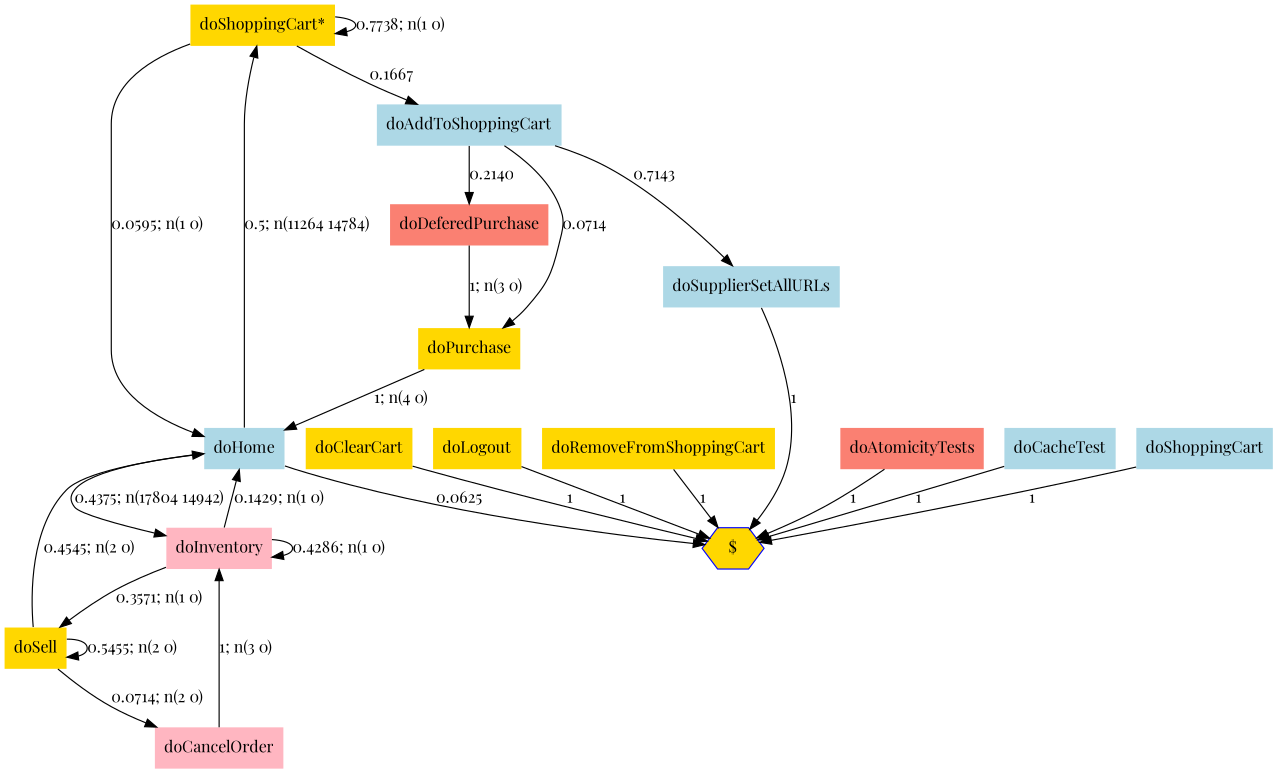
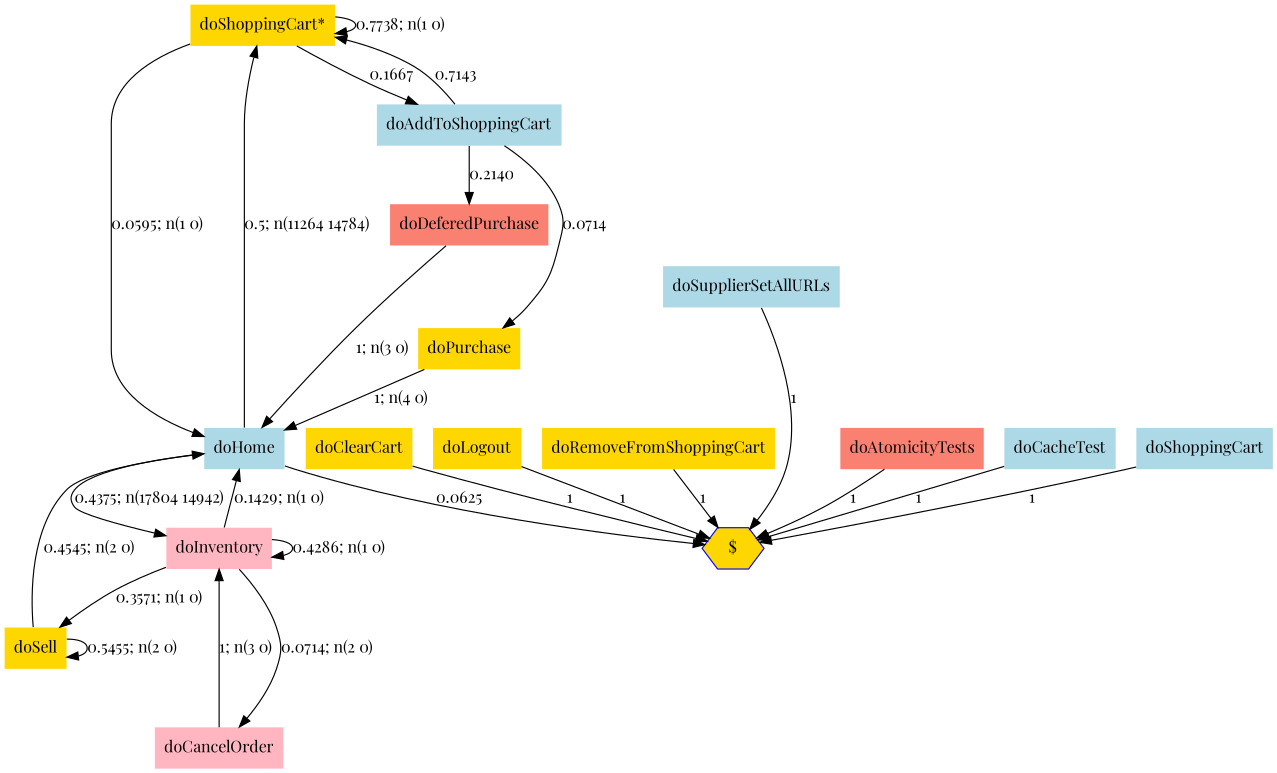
  digraph {
    fontname="Playfair Display"
    node [color=gray40 fillcolor=gold fontname="Playfair Display" shape=none style=filled]
    edge [fontname="Playfair Display" style=solid]
    n1 [label="doShoppingCart*"]
    n2 [fillcolor=lightblue label=doAddToShoppingCart]
    n3 [fillcolor=lightblue label=doHome]
    n4 [fillcolor=salmon label=doDeferedPurchase]
    n5 [color=blue label=doPurchase]
    "$" [color=blue shape=hexagon]
    n7 [color=blue fillcolor=lightpink label=doInventory]
    n8 [color=blue fillcolor=lightblue label=doSupplierSetAllURLs]
    n9 [color=blue fillcolor=salmon label=doAtomicityTests]
    n10 [color=blue fillcolor=lightblue label=doCacheTest]
    n11 [color=blue label=doSell]
    n12 [fillcolor=lightpink label=doCancelOrder]
    n13 [fillcolor=lightblue label=doShoppingCart]
    n14 [label=doClearCart]
    n15 [color=blue label=doLogout]
    n16 [label=doRemoveFromShoppingCart]
    n1 -> n1 [label="0.7738; n(1 0)"]
    n1 -> n2 [label=0.1667]
    n1 -> n3 [label="0.0595; n(1 0)"]
-   n2 -> n8 [label=0.7143]
+   n2 -> n1 [label=0.7143]
    n2 -> n4 [label=0.2140]
    n2 -> n5 [label=0.0714]
    n3 -> n1 [label="0.5; n(11264 14784)"]
    n3 -> "$" [label=0.0625]
    n3 -> n7 [label="0.4375; n(17804 14942)"]
-   n4 -> n5 [label="1; n(3 0)"]
+   n4 -> n3 [label="1; n(3 0)"]
    n5 -> n3 [label="1; n(4 0)"]
    n7 -> n3 [label="0.1429; n(1 0)"]
    n7 -> n7 [label="0.4286; n(1 0)"]
    n7 -> n11 [label="0.3571; n(1 0)"]
-   n11 -> n12 [label="0.0714; n(2 0)"]
+   n7 -> n12 [label="0.0714; n(2 0)"]
    n8 -> "$" [label=1]
    n9 -> "$" [label=1]
    n10 -> "$" [label=1]
    n11 -> n3 [label="0.4545; n(2 0)"]
    n11 -> n11 [label="0.5455; n(2 0)"]
    n12 -> n7 [label="1; n(3 0)"]
    n13 -> "$" [label=1]
    n14 -> "$" [label=1]
    n15 -> "$" [label=1]
    n16 -> "$" [label=1]
  }
